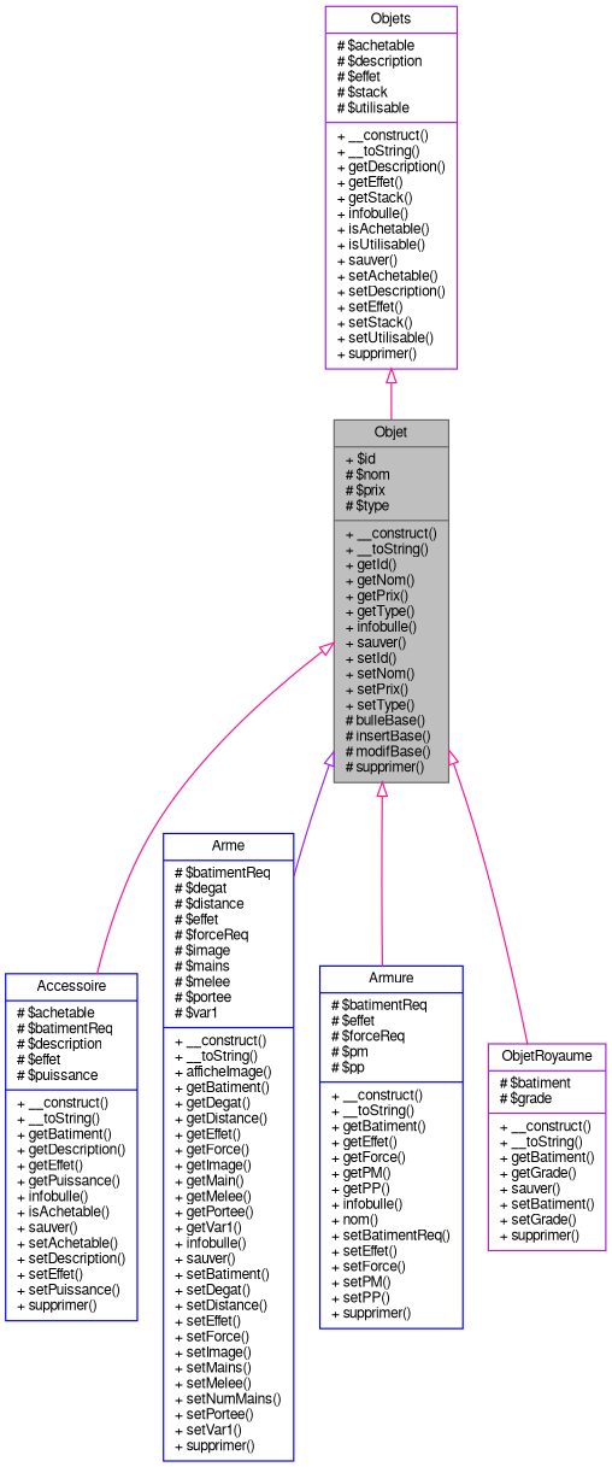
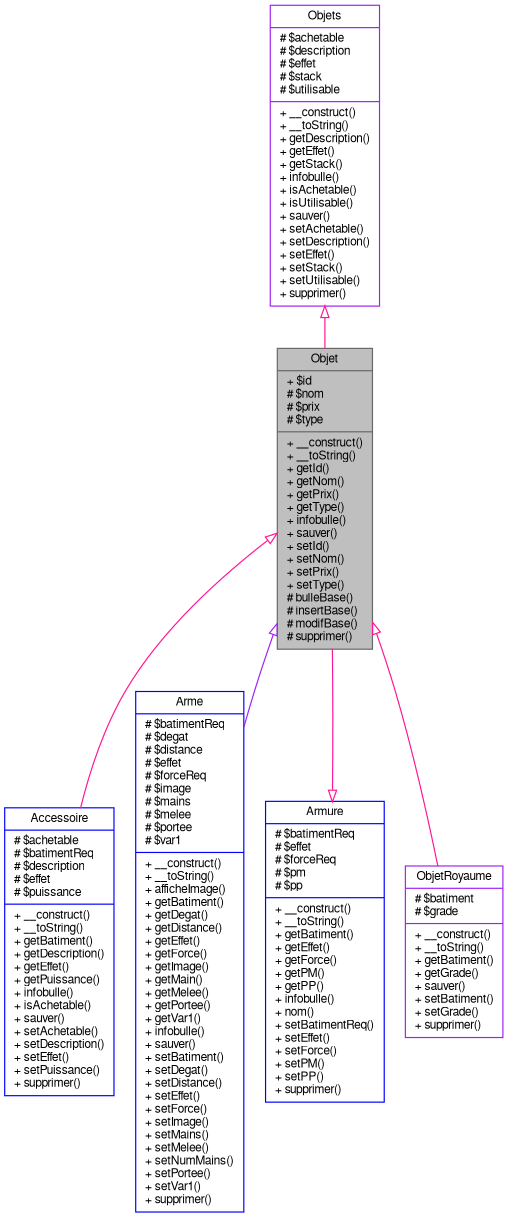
  digraph {
    node [color=blue fontname=FreeSans fontsize=10 shape=record]
    edge [arrowtail=empty color=deeppink dir=back fontname=FreeSans fontsize=10 labelfontname=FreeSans labelfontsize=10 style=solid]
    n1 [color=gray40 fillcolor=grey75 fontcolor=black height=0.2 label="{Objet\n|+ $id\l# $nom\l# $prix\l# $type\l|+ __construct()\l+ __toString()\l+ getId()\l+ getNom()\l+ getPrix()\l+ getType()\l+ infobulle()\l+ sauver()\l+ setId()\l+ setNom()\l+ setPrix()\l+ setType()\l# bulleBase()\l# insertBase()\l# modifBase()\l# supprimer()\l}" style=filled width=0.4]
    n2 [height=0.2 label="{Accessoire\n|# $achetable\l# $batimentReq\l# $description\l# $effet\l# $puissance\l|+ __construct()\l+ __toString()\l+ getBatiment()\l+ getDescription()\l+ getEffet()\l+ getPuissance()\l+ infobulle()\l+ isAchetable()\l+ sauver()\l+ setAchetable()\l+ setDescription()\l+ setEffet()\l+ setPuissance()\l+ supprimer()\l}" width=0.4]
    n3 [height=0.2 label="{Arme\n|# $batimentReq\l# $degat\l# $distance\l# $effet\l# $forceReq\l# $image\l# $mains\l# $melee\l# $portee\l# $var1\l|+ __construct()\l+ __toString()\l+ afficheImage()\l+ getBatiment()\l+ getDegat()\l+ getDistance()\l+ getEffet()\l+ getForce()\l+ getImage()\l+ getMain()\l+ getMelee()\l+ getPortee()\l+ getVar1()\l+ infobulle()\l+ sauver()\l+ setBatiment()\l+ setDegat()\l+ setDistance()\l+ setEffet()\l+ setForce()\l+ setImage()\l+ setMains()\l+ setMelee()\l+ setNumMains()\l+ setPortee()\l+ setVar1()\l+ supprimer()\l}" width=0.4]
    n4 [height=0.2 label="{Armure\n|# $batimentReq\l# $effet\l# $forceReq\l# $pm\l# $pp\l|+ __construct()\l+ __toString()\l+ getBatiment()\l+ getEffet()\l+ getForce()\l+ getPM()\l+ getPP()\l+ infobulle()\l+ nom()\l+ setBatimentReq()\l+ setEffet()\l+ setForce()\l+ setPM()\l+ setPP()\l+ supprimer()\l}" width=0.4]
    n5 [color=purple height=0.2 label="{ObjetRoyaume\n|# $batiment\l# $grade\l|+ __construct()\l+ __toString()\l+ getBatiment()\l+ getGrade()\l+ sauver()\l+ setBatiment()\l+ setGrade()\l+ supprimer()\l}" width=0.4]
    n6 [color=purple height=0.2 label="{Objets\n|# $achetable\l# $description\l# $effet\l# $stack\l# $utilisable\l|+ __construct()\l+ __toString()\l+ getDescription()\l+ getEffet()\l+ getStack()\l+ infobulle()\l+ isAchetable()\l+ isUtilisable()\l+ sauver()\l+ setAchetable()\l+ setDescription()\l+ setEffet()\l+ setStack()\l+ setUtilisable()\l+ supprimer()\l}" width=0.4]
    n1 -> n2
    n1 -> n3 [color=purple]
-   n1 -> n4
+   n4 -> n1
    n1 -> n5
    n6 -> n1
  }
